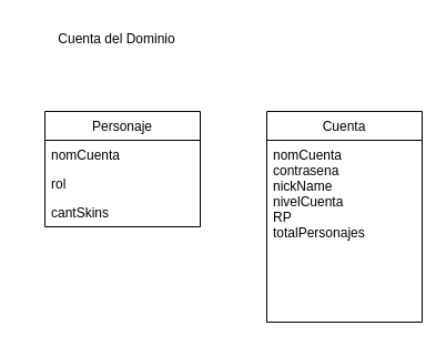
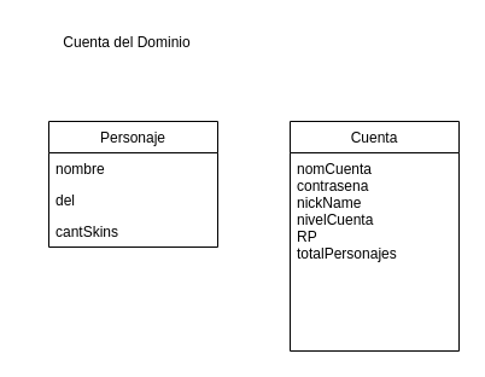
  <mxCell id="0" />
  <mxCell id="1" parent="0" />
  <mxCell id="2" value="Personaje" style="swimlane;fontStyle=0;childLayout=stackLayout;horizontal=1;startSize=26;fillColor=none;horizontalStack=0;resizeParent=1;resizeParentMax=0;resizeLast=0;collapsible=1;marginBottom=0;" vertex="1" parent="1"><mxGeometry x="40" y="100" width="140" height="104" as="geometry" /></mxCell>
- <mxCell id="3" value="nomCuenta" style="text;strokeColor=none;fillColor=none;align=left;verticalAlign=top;spacingLeft=4;spacingRight=4;overflow=hidden;rotatable=0;points=[[0,0.5],[1,0.5]];portConstraint=eastwest;" vertex="1" parent="2"><mxGeometry y="26" width="140" height="26" as="geometry" /></mxCell>
- <mxCell id="4" value="rol" style="text;strokeColor=none;fillColor=none;align=left;verticalAlign=top;spacingLeft=4;spacingRight=4;overflow=hidden;rotatable=0;points=[[0,0.5],[1,0.5]];portConstraint=eastwest;" vertex="1" parent="2"><mxGeometry y="52" width="140" height="26" as="geometry" /></mxCell>
+ <mxCell id="3" value="nombre" style="text;strokeColor=none;fillColor=none;align=left;verticalAlign=top;spacingLeft=4;spacingRight=4;overflow=hidden;rotatable=0;points=[[0,0.5],[1,0.5]];portConstraint=eastwest;" vertex="1" parent="2"><mxGeometry y="26" width="140" height="26" as="geometry" /></mxCell>
+ <mxCell id="4" value="del" style="text;strokeColor=none;fillColor=none;align=left;verticalAlign=top;spacingLeft=4;spacingRight=4;overflow=hidden;rotatable=0;points=[[0,0.5],[1,0.5]];portConstraint=eastwest;" vertex="1" parent="2"><mxGeometry y="52" width="140" height="26" as="geometry" /></mxCell>
  <mxCell id="5" value="cantSkins" style="text;strokeColor=none;fillColor=none;align=left;verticalAlign=top;spacingLeft=4;spacingRight=4;overflow=hidden;rotatable=0;points=[[0,0.5],[1,0.5]];portConstraint=eastwest;" vertex="1" parent="2"><mxGeometry y="78" width="140" height="26" as="geometry" /></mxCell>
  <mxCell id="6" value="Cuenta del Dominio&lt;br&gt;" style="text;html=1;strokeColor=none;fillColor=none;align=center;verticalAlign=middle;whiteSpace=wrap;rounded=0;" vertex="1" parent="1"><mxGeometry x="20" y="20" width="170" height="30" as="geometry" /></mxCell>
  <mxCell id="7" value="Cuenta" style="swimlane;fontStyle=0;childLayout=stackLayout;horizontal=1;startSize=26;fillColor=none;horizontalStack=0;resizeParent=1;resizeParentMax=0;resizeLast=0;collapsible=1;marginBottom=0;" vertex="1" parent="1"><mxGeometry x="240" y="100" width="140" height="190" as="geometry" /></mxCell>
  <mxCell id="8" value="nomCuenta&#10;contrasena&#10;nickName&#10;nivelCuenta&#10;RP&#10;totalPersonajes&#10;" style="text;strokeColor=none;fillColor=none;align=left;verticalAlign=top;spacingLeft=4;spacingRight=4;overflow=hidden;rotatable=0;points=[[0,0.5],[1,0.5]];portConstraint=eastwest;" vertex="1" parent="7"><mxGeometry y="26" width="140" height="164" as="geometry" /></mxCell>
